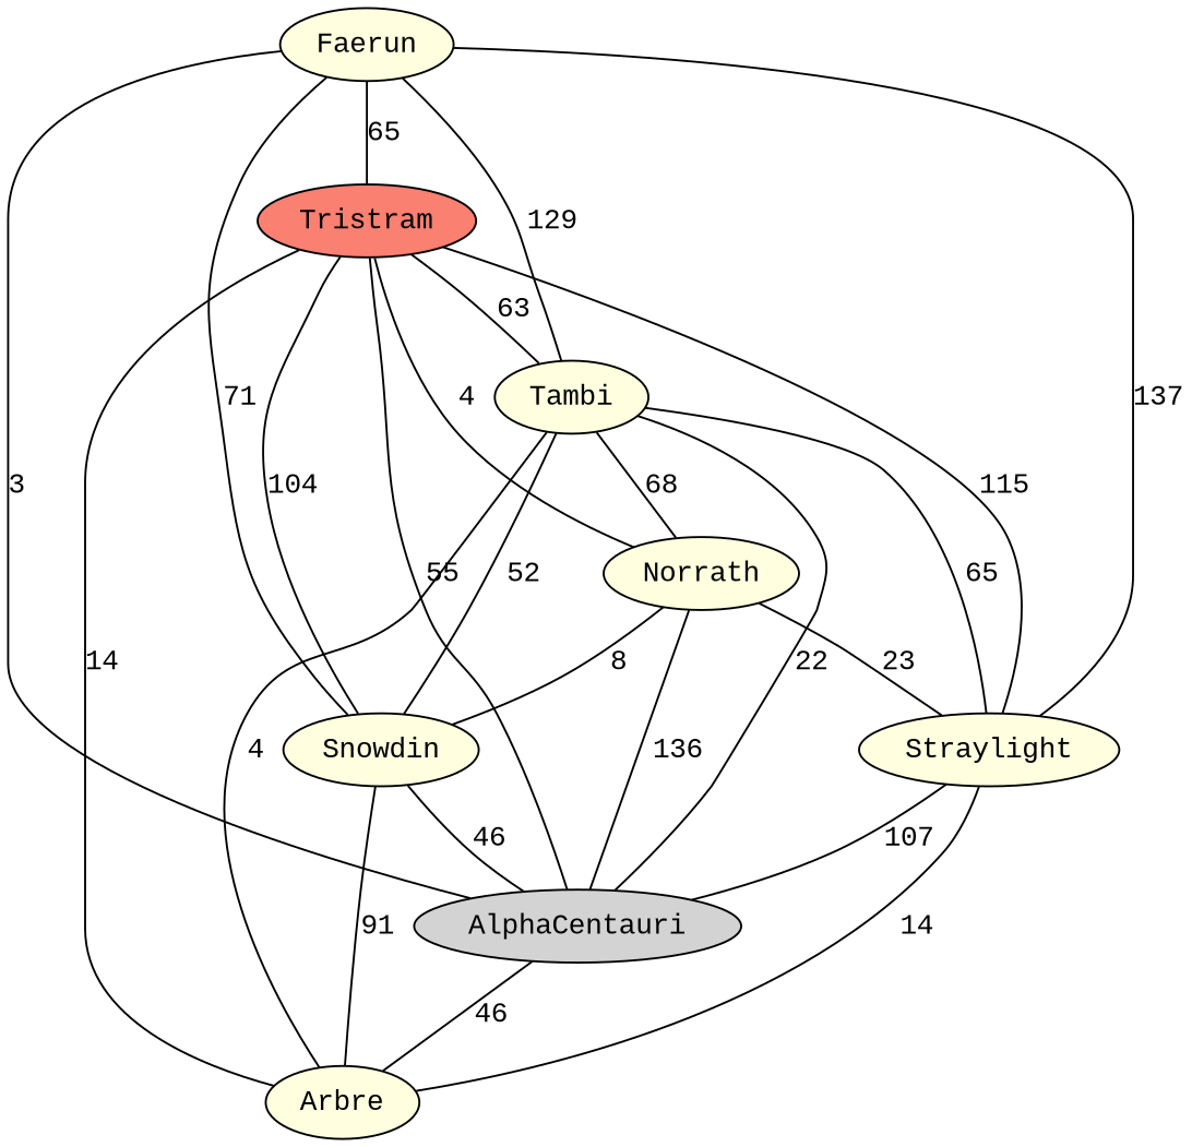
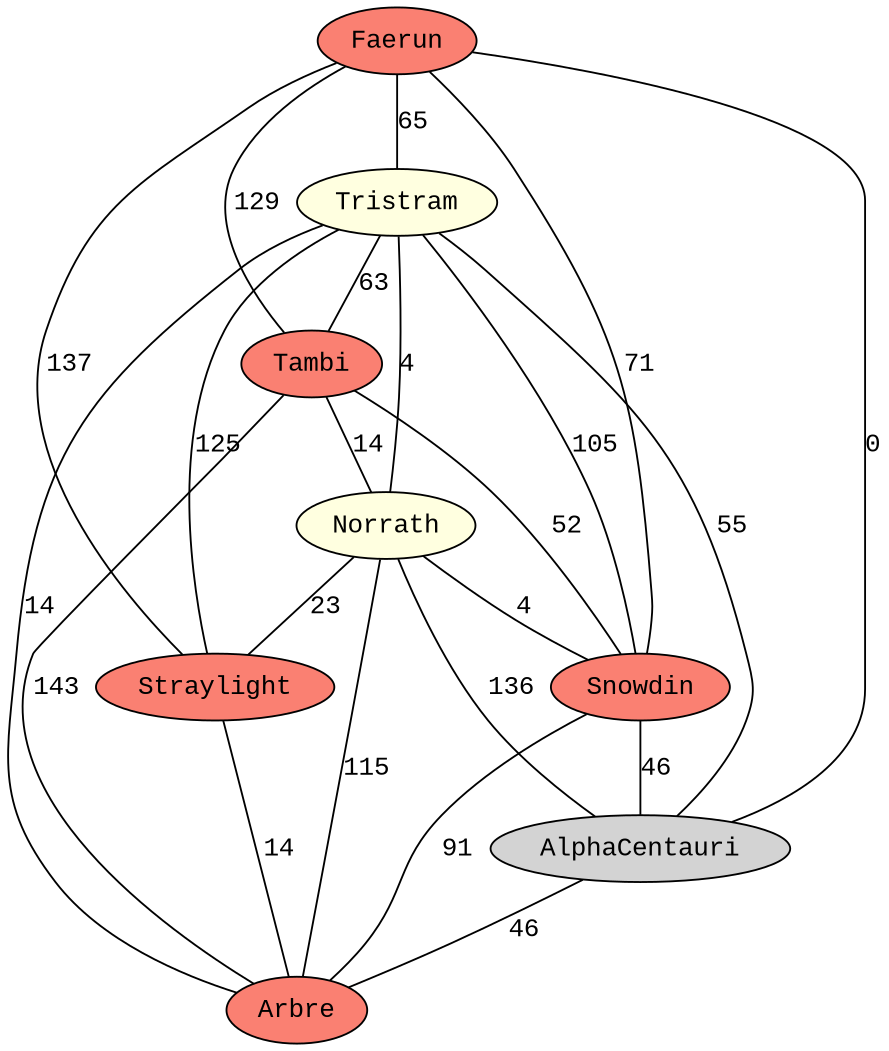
  graph {
    fontname="Liberation Mono"
    node [fillcolor=salmon fontname="Liberation Mono" style=filled]
    edge [fontname="Liberation Mono"]
-   Faerun [fillcolor=lightyellow]
-   Tristram
-   Tambi [fillcolor=lightyellow]
-   Snowdin [fillcolor=lightyellow]
-   Straylight [fillcolor=lightyellow]
+   Faerun
+   Tristram [fillcolor=lightyellow]
+   Tambi
+   Snowdin
+   Straylight
    AlphaCentauri [fillcolor=lightgrey]
    Norrath [fillcolor=lightyellow]
-   Arbre [fillcolor=lightyellow]
+   Arbre
    Faerun -- Tristram [label=65]
    Faerun -- Tambi [label=129]
    Faerun -- Snowdin [label=71]
    Faerun -- Straylight [label=137]
-   Faerun -- AlphaCentauri [label=3]
+   Faerun -- AlphaCentauri [label=0]
    Tristram -- Tambi [label=63]
-   Tristram -- Snowdin [label=104]
-   Tristram -- Straylight [label=115]
+   Tristram -- Snowdin [label=105]
+   Tristram -- Straylight [label=125]
    Tristram -- AlphaCentauri [label=55]
    Tristram -- Norrath [label=4]
    Tristram -- Arbre [label=14]
    Tambi -- Snowdin [label=52]
-   Tambi -- Straylight [label=65]
-   Tambi -- AlphaCentauri [label=22]
-   Tambi -- Norrath [label=68]
-   Tambi -- Arbre [label=4]
+   Tambi -- Norrath [label=14]
+   Tambi -- Arbre [label=143]
    Snowdin -- AlphaCentauri [label=46]
    Snowdin -- Arbre [label=91]
-   Straylight -- AlphaCentauri [label=107]
    Straylight -- Arbre [label=14]
    AlphaCentauri -- Arbre [label=46]
-   Norrath -- Snowdin [label=8]
+   Norrath -- Snowdin [label=4]
    Norrath -- Straylight [label=23]
    Norrath -- AlphaCentauri [label=136]
+   Norrath -- Arbre [label=115]
  }
